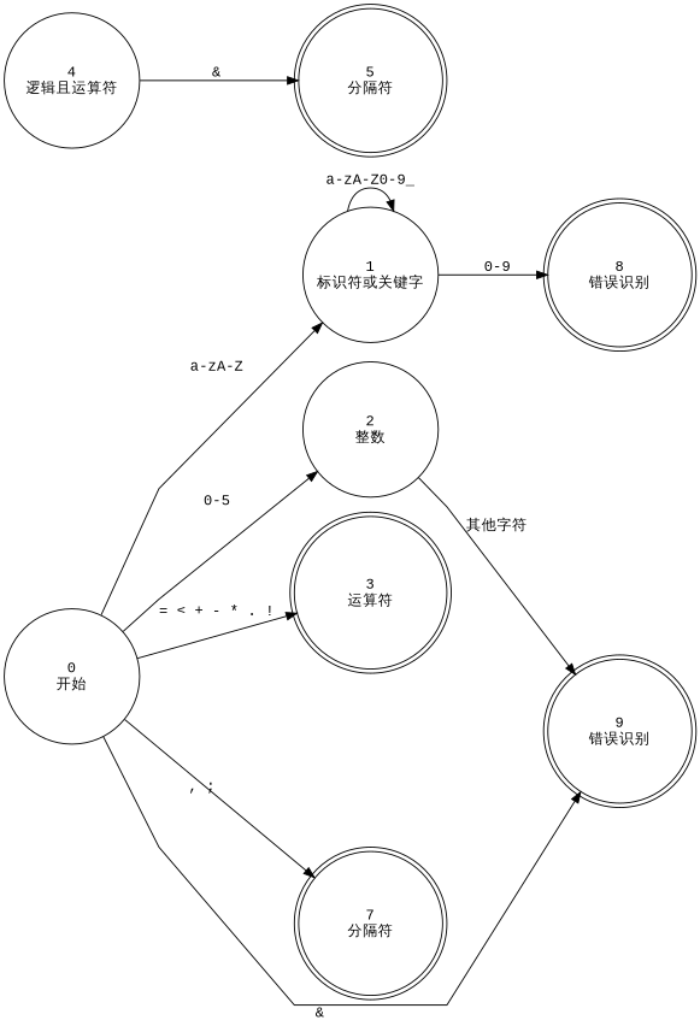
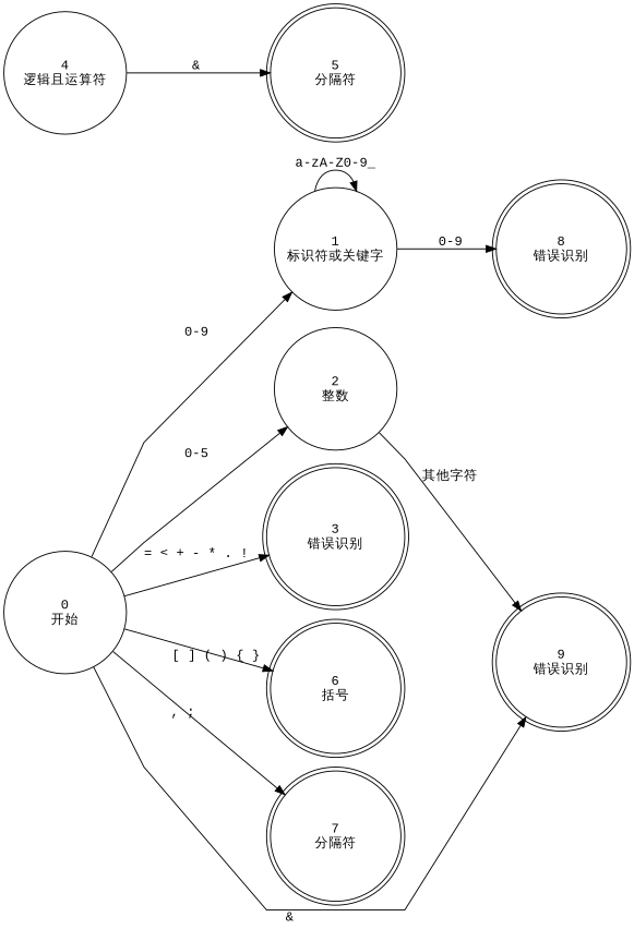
  digraph {
    fontname="Liberation Mono"
    fontsize=16
    rankdir=LR
    splines=polyline
    node [fixedsize=true fontname="Liberation Mono" shape=doublecircle]
    edge [dir=forward fontname="Liberation Mono"]
    n1 [height=1.5 label="0\n开始" shape=circle width=1.75]
    n2 [height=1.5 label="1\n标识符或关键字" shape=circle width=1.75]
    n3 [height=1.5 label="2\n整数" shape=circle width=1.75]
-   n4 [height=1.5 label="3\n运算符" width=1.75]
+   n4 [height=1.5 label="3\n错误识别" width=1.75]
+   n5 [height=1.5 label="6\n括号" width=1.75]
    n6 [height=1.5 label="7\n分隔符" width=1.75]
    n7 [height=1.5 label="9\n错误识别" width=1.75]
    n8 [height=1.5 label="8\n错误识别" width=1.75]
    n9 [height=1.5 label="4\n逻辑且运算符" shape=circle width=1.75]
    n10 [height=1.5 label="5\n分隔符" width=1.75]
-   n1 -> n2 [label="a-zA-Z"]
+   n1 -> n2 [label="0-9"]
    n1 -> n3 [label="0-5"]
    n1 -> n4 [label="= < + - * . !"]
+   n1 -> n5 [xlabel="[ ] ( ) { }"]
    n1 -> n6 [xlabel=", ;"]
    n1 -> n7 [xlabel="&"]
    n2 -> n2 [label="a-zA-Z0-9_"]
    n2 -> n8 [label="0-9"]
    n3 -> n7 [label="其他字符"]
    n9 -> n10 [label="&"]
  }
